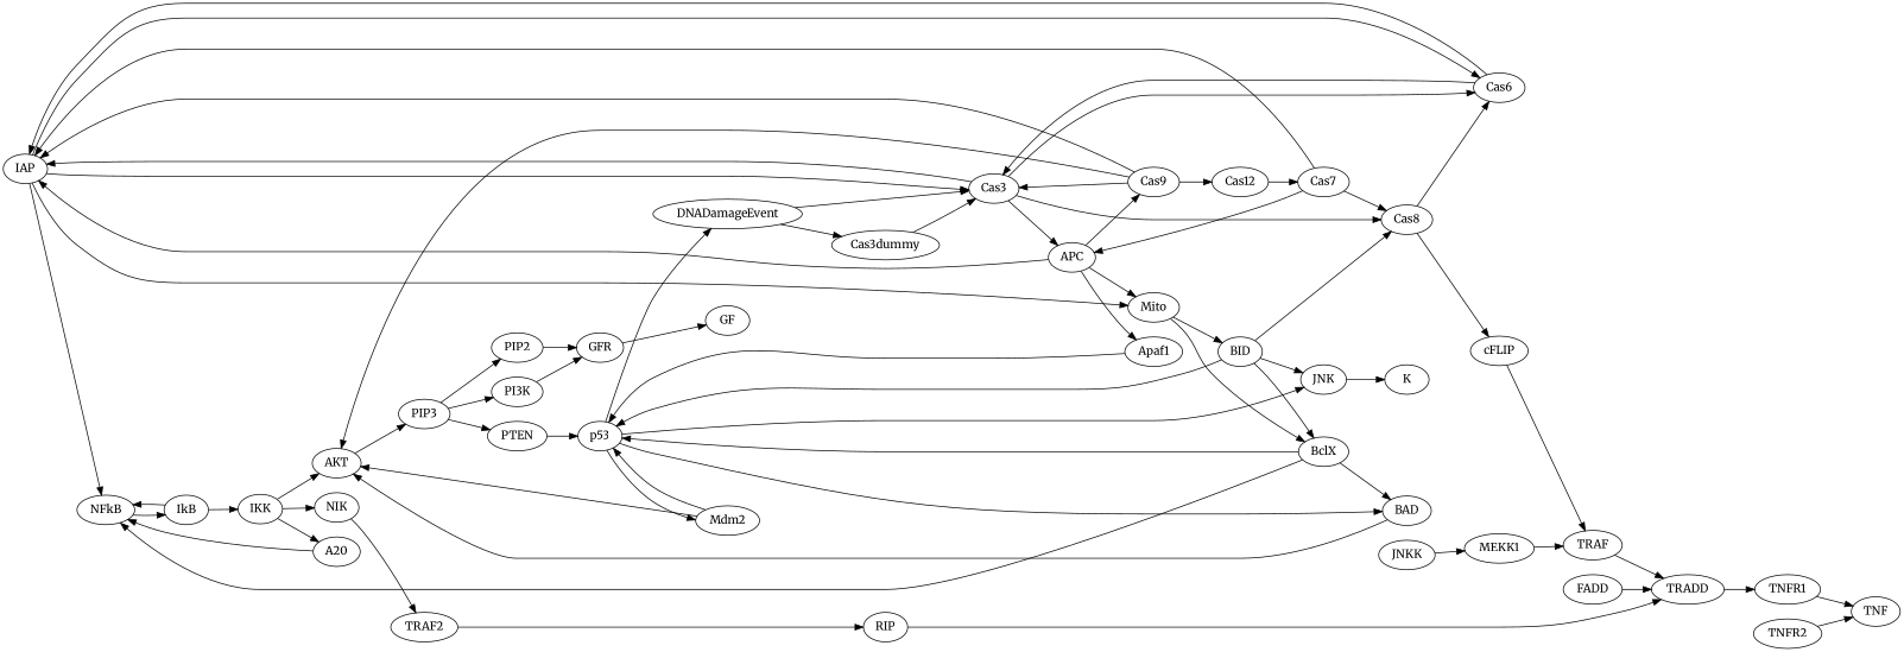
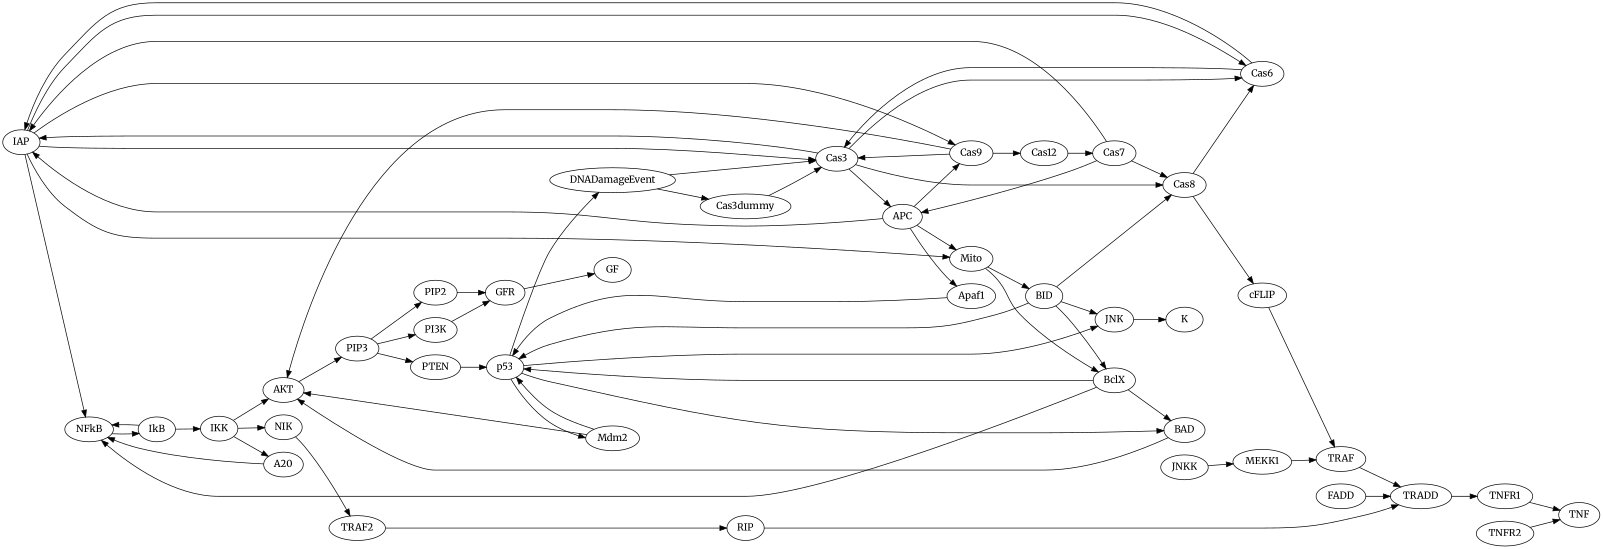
  digraph {
    fontname=Merriweather
    rankdir=LR
    node [fontname=Merriweather]
    edge [fontname=Merriweather]
    IAP
    NFkB
    Mito
    Cas3
    Cas6
    IkB
    BID
    BclX
    Cas8
    APC
    IKK
    p53
    JNK
    BAD
    cFLIP
    Cas9
    Apaf1
    AKT
    A20
    NIK
    Mdm2
    DNADamageEvent
    K
    TRAF
    FADD
    TRADD
    Cas12
    TNFR1
    TNF
    MEKK1
    PIP3
    Cas7
    PIP2
    PI3K
    PTEN
    GFR
    GF
    Cas3dummy
    TRAF2
    RIP
    JNKK
    TNFR2
    IAP -> NFkB
    IAP -> Mito
    IAP -> Cas3
    IAP -> Cas6
    NFkB -> IkB
    Mito -> BID
    Mito -> BclX
    Cas3 -> IAP
    Cas3 -> Cas6
    Cas3 -> Cas8
    Cas3 -> APC
    Cas6 -> IAP
    Cas6 -> Cas3
    IkB -> NFkB
    IkB -> IKK
    BID -> BclX
    BID -> Cas8
    BID -> p53
    BID -> JNK
    BclX -> NFkB
    BclX -> p53
    BclX -> BAD
    Cas8 -> Cas6
    Cas8 -> cFLIP
    APC -> IAP
    APC -> Mito
    APC -> Cas9
    APC -> Apaf1
    IKK -> AKT
    IKK -> A20
    IKK -> NIK
    p53 -> JNK
    p53 -> BAD
    p53 -> Mdm2
    p53 -> DNADamageEvent
    JNK -> K
    BAD -> AKT
    cFLIP -> TRAF
-   Cas9 -> IAP
+   IAP -> Cas9
    Cas9 -> Cas3
    Cas9 -> AKT
    Cas9 -> Cas12
    Apaf1 -> p53
    AKT -> PIP3
    A20 -> NFkB
    NIK -> TRAF2
    Mdm2 -> p53
    Mdm2 -> AKT
    DNADamageEvent -> Cas3
    DNADamageEvent -> Cas3dummy
    TRAF -> TRADD
    FADD -> TRADD
    TRADD -> TNFR1
    Cas12 -> Cas7
    TNFR1 -> TNF
    MEKK1 -> TRAF
    PIP3 -> PIP2
    PIP3 -> PI3K
    PIP3 -> PTEN
    Cas7 -> IAP
    Cas7 -> Cas8
    Cas7 -> APC
    PIP2 -> GFR
    PI3K -> GFR
    PTEN -> p53
    GFR -> GF
    Cas3dummy -> Cas3
    TRAF2 -> RIP
    RIP -> TRADD
    JNKK -> MEKK1
    TNFR2 -> TNF
  }
